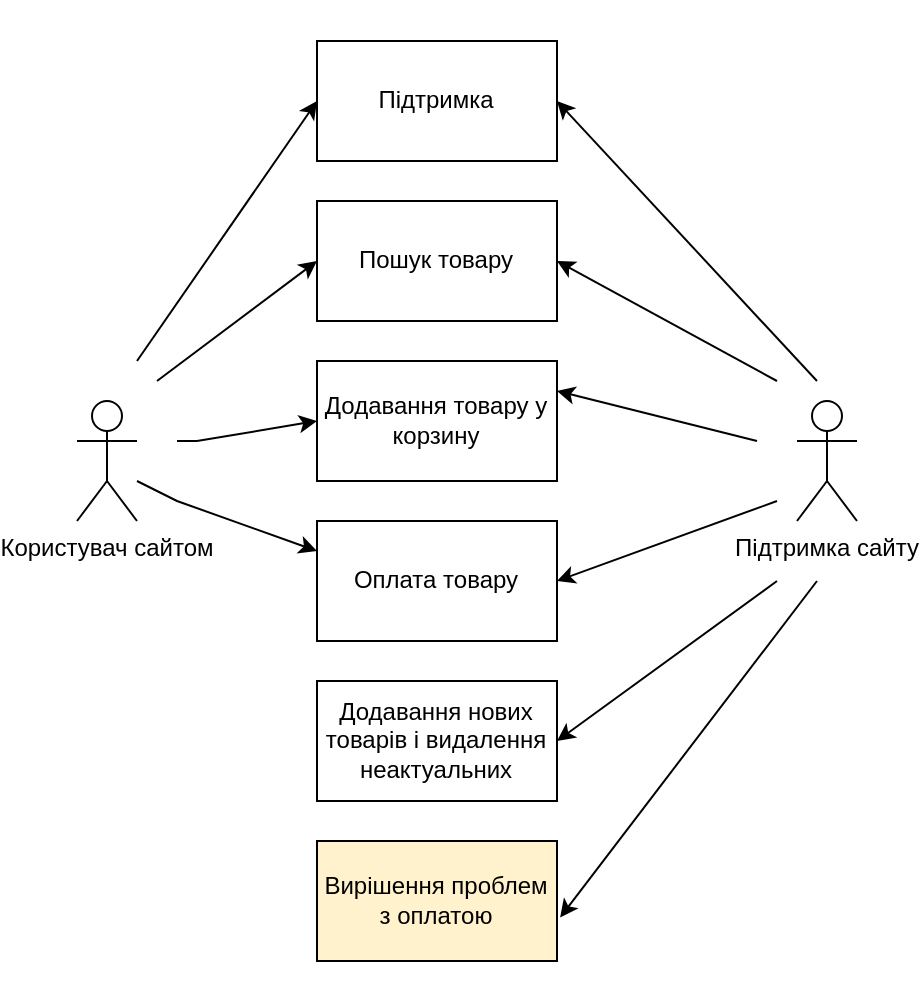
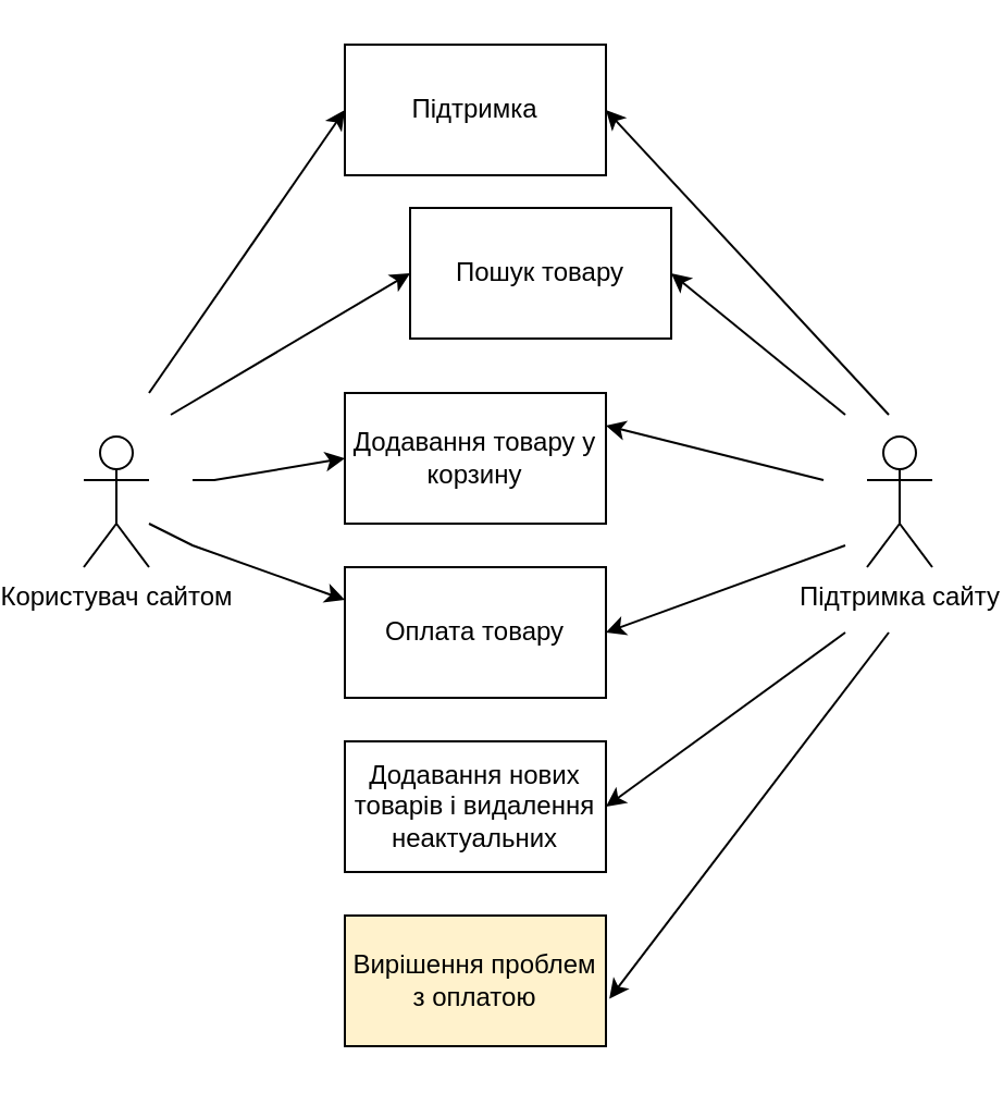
  <mxCell id="0" />
  <mxCell id="1" parent="0" />
  <mxCell id="2" value="Підтримка" style="rounded=0;whiteSpace=wrap;html=1;" vertex="1" parent="1"><mxGeometry x="140" y="20" width="120" height="60" as="geometry" /></mxCell>
- <mxCell id="3" value="Пошук товару" style="rounded=0;whiteSpace=wrap;html=1;" vertex="1" parent="1"><mxGeometry x="140" y="100" width="120" height="60" as="geometry" /></mxCell>
+ <mxCell id="3" value="Пошук товару" style="rounded=0;whiteSpace=wrap;html=1;" vertex="1" parent="1"><mxGeometry x="170" y="95" width="120" height="60" as="geometry" /></mxCell>
  <mxCell id="4" value="Додавання товару у корзину" style="rounded=0;whiteSpace=wrap;html=1;" vertex="1" parent="1"><mxGeometry x="140" y="180" width="120" height="60" as="geometry" /></mxCell>
  <mxCell id="5" value="Оплата товару" style="rounded=0;whiteSpace=wrap;html=1;" vertex="1" parent="1"><mxGeometry x="140" y="260" width="120" height="60" as="geometry" /></mxCell>
  <mxCell id="6" value="Додавання нових товарів і видалення неактуальних" style="rounded=0;whiteSpace=wrap;html=1;" vertex="1" parent="1"><mxGeometry x="140" y="340" width="120" height="60" as="geometry" /></mxCell>
  <mxCell id="7" value="Вирішення проблем з оплатою" style="rounded=0;whiteSpace=wrap;html=1;fillColor=#fff2cc;" vertex="1" parent="1"><mxGeometry x="140" y="420" width="120" height="60" as="geometry" /></mxCell>
  <mxCell id="8" value="Користувач сайтом" style="shape=umlActor;verticalLabelPosition=bottom;verticalAlign=top;html=1;outlineConnect=0;" vertex="1" parent="1"><mxGeometry x="20" y="200" width="30" height="60" as="geometry" /></mxCell>
  <mxCell id="9" value="Підтримка сайту" style="shape=umlActor;verticalLabelPosition=bottom;verticalAlign=top;html=1;outlineConnect=0;" vertex="1" parent="1"><mxGeometry x="380" y="200" width="30" height="60" as="geometry" /></mxCell>
  <mxCell id="10" value="" style="endArrow=classic;html=1;rounded=0;entryX=0;entryY=0.5;entryDx=0;entryDy=0;" edge="1" parent="1" target="3"><mxGeometry width="50" height="50" relative="1" as="geometry"><mxPoint x="60" y="190" as="sourcePoint" /><mxPoint x="150" y="100" as="targetPoint" /></mxGeometry></mxCell>
  <mxCell id="11" value="" style="endArrow=classic;html=1;rounded=0;entryX=0;entryY=0.5;entryDx=0;entryDy=0;" edge="1" parent="1" target="4"><mxGeometry width="50" height="50" relative="1" as="geometry"><mxPoint x="70" y="220" as="sourcePoint" /><mxPoint x="150" y="180" as="targetPoint" /><Array as="points"><mxPoint x="80" y="220" /></Array></mxGeometry></mxCell>
  <mxCell id="12" value="" style="endArrow=classic;html=1;rounded=0;entryX=0;entryY=0.25;entryDx=0;entryDy=0;" edge="1" parent="1" target="5"><mxGeometry width="50" height="50" relative="1" as="geometry"><mxPoint x="50" y="240" as="sourcePoint" /><mxPoint x="140" y="260" as="targetPoint" /><Array as="points"><mxPoint x="70" y="250" /></Array></mxGeometry></mxCell>
  <mxCell id="13" value="" style="endArrow=classic;html=1;rounded=0;entryX=0;entryY=0.5;entryDx=0;entryDy=0;" edge="1" parent="1" target="2"><mxGeometry width="50" height="50" relative="1" as="geometry"><mxPoint x="50" y="180" as="sourcePoint" /><mxPoint x="140" y="30" as="targetPoint" /></mxGeometry></mxCell>
  <mxCell id="14" value="" style="endArrow=classic;html=1;rounded=0;entryX=1;entryY=0.5;entryDx=0;entryDy=0;" edge="1" parent="1" target="2"><mxGeometry width="50" height="50" relative="1" as="geometry"><mxPoint x="390" y="190" as="sourcePoint" /><mxPoint x="320" y="60" as="targetPoint" /></mxGeometry></mxCell>
  <mxCell id="15" value="" style="endArrow=classic;html=1;rounded=0;entryX=1;entryY=0.5;entryDx=0;entryDy=0;" edge="1" parent="1" target="3"><mxGeometry width="50" height="50" relative="1" as="geometry"><mxPoint x="370" y="190" as="sourcePoint" /><mxPoint x="310" y="110" as="targetPoint" /></mxGeometry></mxCell>
  <mxCell id="16" value="" style="endArrow=classic;html=1;rounded=0;entryX=1;entryY=0.25;entryDx=0;entryDy=0;" edge="1" parent="1" target="4"><mxGeometry width="50" height="50" relative="1" as="geometry"><mxPoint x="360" y="220" as="sourcePoint" /><mxPoint x="310" y="190" as="targetPoint" /></mxGeometry></mxCell>
  <mxCell id="17" value="" style="endArrow=classic;html=1;rounded=0;" edge="1" parent="1"><mxGeometry width="50" height="50" relative="1" as="geometry"><mxPoint x="370" y="250" as="sourcePoint" /><mxPoint x="260" y="290" as="targetPoint" /><Array as="points"><mxPoint x="370" y="250" /></Array></mxGeometry></mxCell>
  <mxCell id="18" value="" style="endArrow=classic;html=1;rounded=0;entryX=1;entryY=0.5;entryDx=0;entryDy=0;" edge="1" parent="1" target="6"><mxGeometry width="50" height="50" relative="1" as="geometry"><mxPoint x="370" y="290" as="sourcePoint" /><mxPoint x="400" y="290" as="targetPoint" /></mxGeometry></mxCell>
  <mxCell id="19" value="" style="endArrow=classic;html=1;rounded=0;entryX=1.013;entryY=0.637;entryDx=0;entryDy=0;entryPerimeter=0;" edge="1" parent="1" target="7"><mxGeometry width="50" height="50" relative="1" as="geometry"><mxPoint x="390" y="290" as="sourcePoint" /><mxPoint x="430" y="290" as="targetPoint" /></mxGeometry></mxCell>
